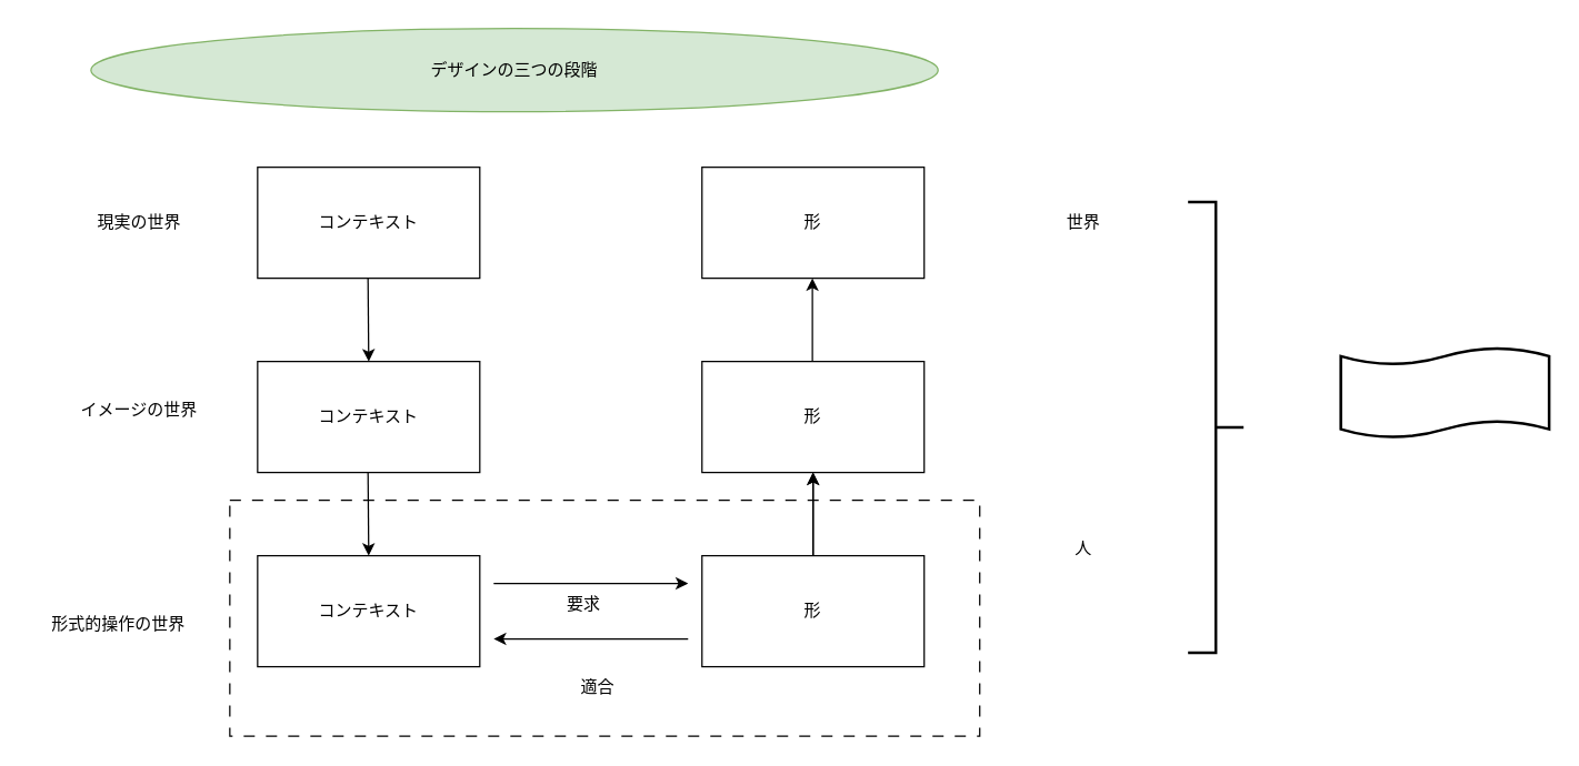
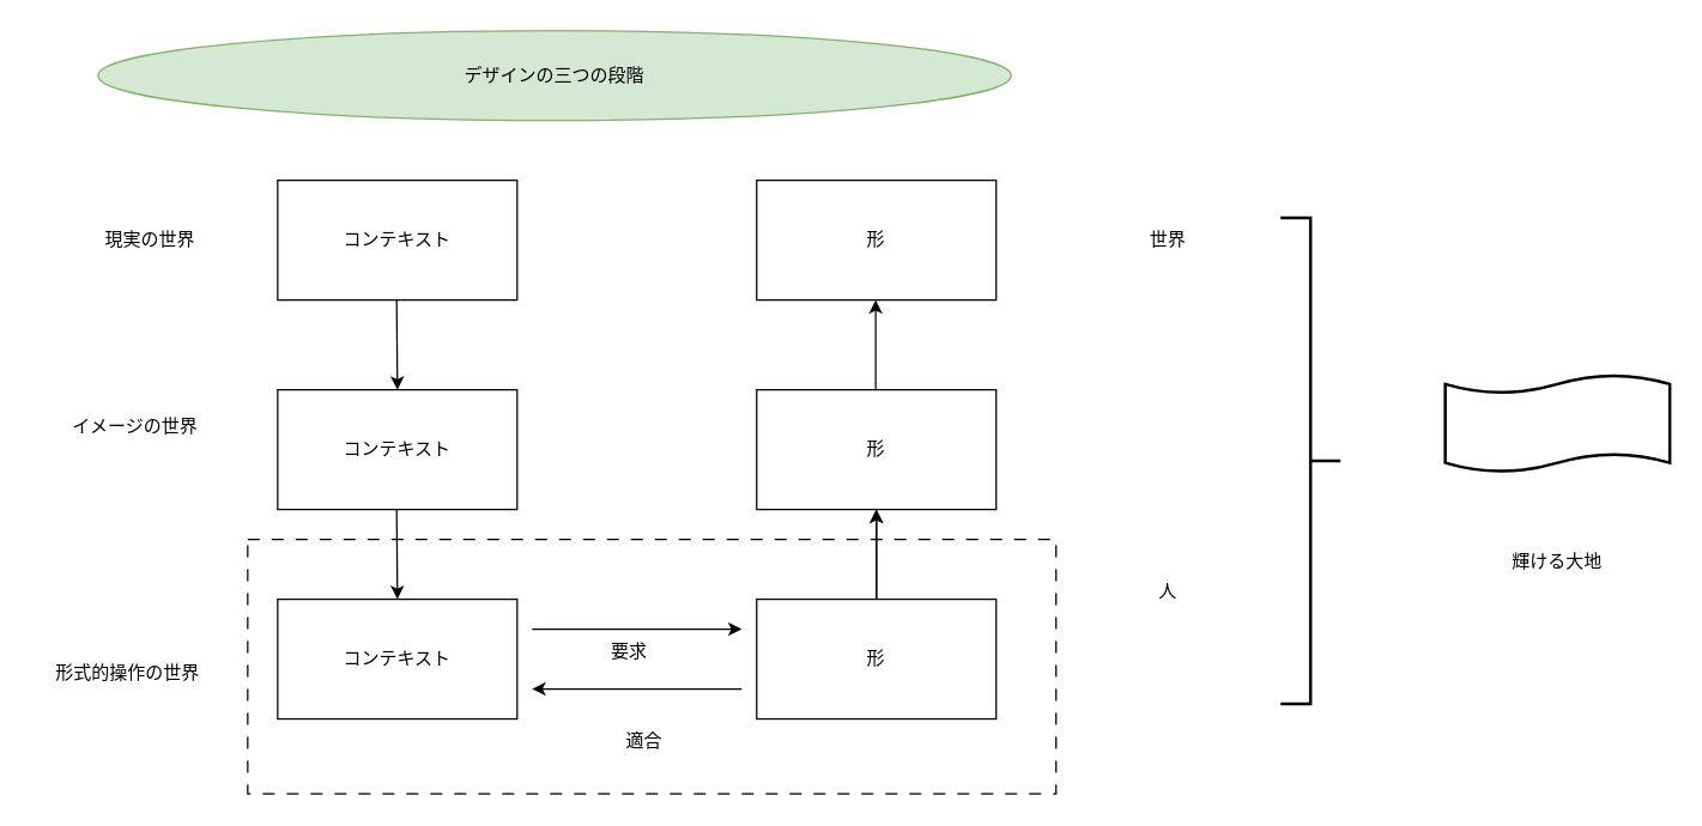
  <mxCell id="0" />
  <mxCell id="1" value="上" parent="0" />
  <mxCell id="2" value="" style="rounded=0;whiteSpace=wrap;html=1;dashed=1;dashPattern=8 8;" vertex="1" parent="1"><mxGeometry x="165" y="360" width="540" height="170" as="geometry" /></mxCell>
  <mxCell id="3" value="" style="shape=tape;whiteSpace=wrap;html=1;strokeWidth=2;size=0.19" vertex="1" parent="1"><mxGeometry x="965" y="250" width="150" height="65" as="geometry" /></mxCell>
  <mxCell id="4" parent="0" />
  <mxCell id="5" value="コンテキスト" style="rounded=0;whiteSpace=wrap;html=1;" vertex="1" parent="4"><mxGeometry x="185" y="120" width="160" height="80" as="geometry" /></mxCell>
  <mxCell id="6" value="コンテキスト" style="rounded=0;whiteSpace=wrap;html=1;" vertex="1" parent="4"><mxGeometry x="185" y="400" width="160" height="80" as="geometry" /></mxCell>
  <mxCell id="7" value="コンテキスト" style="rounded=0;whiteSpace=wrap;html=1;" vertex="1" parent="4"><mxGeometry x="185" y="260" width="160" height="80" as="geometry" /></mxCell>
  <mxCell id="8" value="現実の世界" style="text;html=1;align=center;verticalAlign=middle;whiteSpace=wrap;rounded=0;" vertex="1" parent="4"><mxGeometry x="35" y="145" width="130" height="30" as="geometry" /></mxCell>
- <mxCell id="9" value="イメージの世界" style="text;html=1;align=center;verticalAlign=middle;whiteSpace=wrap;rounded=0;" vertex="1" parent="4"><mxGeometry x="35" y="280" width="130" height="30" as="geometry" /></mxCell>
+ <mxCell id="9" value="イメージの世界" style="text;html=1;align=center;verticalAlign=middle;whiteSpace=wrap;rounded=0;" vertex="1" parent="4"><mxGeometry x="25" y="270" width="130" height="30" as="geometry" /></mxCell>
  <mxCell id="10" value="形式的操作の世界" style="text;html=1;align=center;verticalAlign=middle;whiteSpace=wrap;rounded=0;" vertex="1" parent="4"><mxGeometry x="20" y="435" width="130" height="30" as="geometry" /></mxCell>
  <mxCell id="11" value="" style="endArrow=classic;html=1;rounded=0;entryX=0.5;entryY=0;entryDx=0;entryDy=0;" edge="1" parent="4" target="7"><mxGeometry width="50" height="50" relative="1" as="geometry"><mxPoint x="264.5" y="200" as="sourcePoint" /><mxPoint x="265" y="250" as="targetPoint" /></mxGeometry></mxCell>
  <mxCell id="12" value="" style="endArrow=classic;html=1;rounded=0;entryX=0.5;entryY=0;entryDx=0;entryDy=0;" edge="1" parent="4"><mxGeometry width="50" height="50" relative="1" as="geometry"><mxPoint x="264.5" y="340" as="sourcePoint" /><mxPoint x="265" y="400" as="targetPoint" /></mxGeometry></mxCell>
  <mxCell id="13" value="" style="edgeStyle=orthogonalEdgeStyle;rounded=0;orthogonalLoop=1;jettySize=auto;html=1;" edge="1" parent="4" source="14" target="15"><mxGeometry relative="1" as="geometry" /></mxCell>
  <mxCell id="14" value="形" style="rounded=0;whiteSpace=wrap;html=1;" vertex="1" parent="4"><mxGeometry x="505" y="400" width="160" height="80" as="geometry" /></mxCell>
  <mxCell id="15" value="形" style="rounded=0;whiteSpace=wrap;html=1;" vertex="1" parent="4"><mxGeometry x="505" y="260" width="160" height="80" as="geometry" /></mxCell>
  <mxCell id="16" value="形" style="rounded=0;whiteSpace=wrap;html=1;" vertex="1" parent="4"><mxGeometry x="505" y="120" width="160" height="80" as="geometry" /></mxCell>
  <mxCell id="17" value="" style="endArrow=classic;html=1;rounded=0;entryX=0.5;entryY=1;entryDx=0;entryDy=0;" edge="1" parent="4" target="15"><mxGeometry width="50" height="50" relative="1" as="geometry"><mxPoint x="585" y="400" as="sourcePoint" /><mxPoint x="635" y="350" as="targetPoint" /></mxGeometry></mxCell>
  <mxCell id="18" value="" style="endArrow=classic;html=1;rounded=0;entryX=0.5;entryY=1;entryDx=0;entryDy=0;" edge="1" parent="4"><mxGeometry width="50" height="50" relative="1" as="geometry"><mxPoint x="584.5" y="260" as="sourcePoint" /><mxPoint x="584.5" y="200" as="targetPoint" /></mxGeometry></mxCell>
  <mxCell id="19" value="" style="endArrow=classic;html=1;rounded=0;" edge="1" parent="4"><mxGeometry width="50" height="50" relative="1" as="geometry"><mxPoint x="355" y="420" as="sourcePoint" /><mxPoint x="495" y="420" as="targetPoint" /></mxGeometry></mxCell>
  <mxCell id="20" value="要求" style="text;html=1;align=center;verticalAlign=middle;whiteSpace=wrap;rounded=0;" vertex="1" parent="4"><mxGeometry x="355" y="420" width="130" height="30" as="geometry" /></mxCell>
  <mxCell id="21" value="" style="endArrow=classic;html=1;rounded=0;" edge="1" parent="4"><mxGeometry width="50" height="50" relative="1" as="geometry"><mxPoint x="495" y="460" as="sourcePoint" /><mxPoint x="355" y="460" as="targetPoint" /></mxGeometry></mxCell>
  <mxCell id="22" value="適合" style="text;html=1;align=center;verticalAlign=middle;whiteSpace=wrap;rounded=0;" vertex="1" parent="4"><mxGeometry x="365" y="480" width="130" height="30" as="geometry" /></mxCell>
  <mxCell id="23" value="デザインの三つの段階" style="ellipse;whiteSpace=wrap;html=1;fillColor=#d5e8d4;strokeColor=#82b366;" vertex="1" parent="4"><mxGeometry x="65" y="20" width="610" height="60" as="geometry" /></mxCell>
  <mxCell id="24" value="" style="strokeWidth=2;html=1;shape=mxgraph.flowchart.annotation_2;align=left;labelPosition=right;pointerEvents=1;rotation=-180;" vertex="1" parent="4"><mxGeometry x="855" y="145" width="40" height="325" as="geometry" /></mxCell>
+ <mxCell id="25" value="輝ける大地" style="text;html=1;align=center;verticalAlign=middle;whiteSpace=wrap;rounded=0;" vertex="1" parent="4"><mxGeometry x="975" y="360" width="130" height="30" as="geometry" /></mxCell>
  <mxCell id="26" value="世界" style="text;html=1;align=center;verticalAlign=middle;whiteSpace=wrap;rounded=0;" vertex="1" parent="4"><mxGeometry x="725" y="145" width="110" height="30" as="geometry" /></mxCell>
  <mxCell id="27" value="人" style="text;html=1;align=center;verticalAlign=middle;whiteSpace=wrap;rounded=0;" vertex="1" parent="4"><mxGeometry x="725" y="380" width="110" height="30" as="geometry" /></mxCell>
